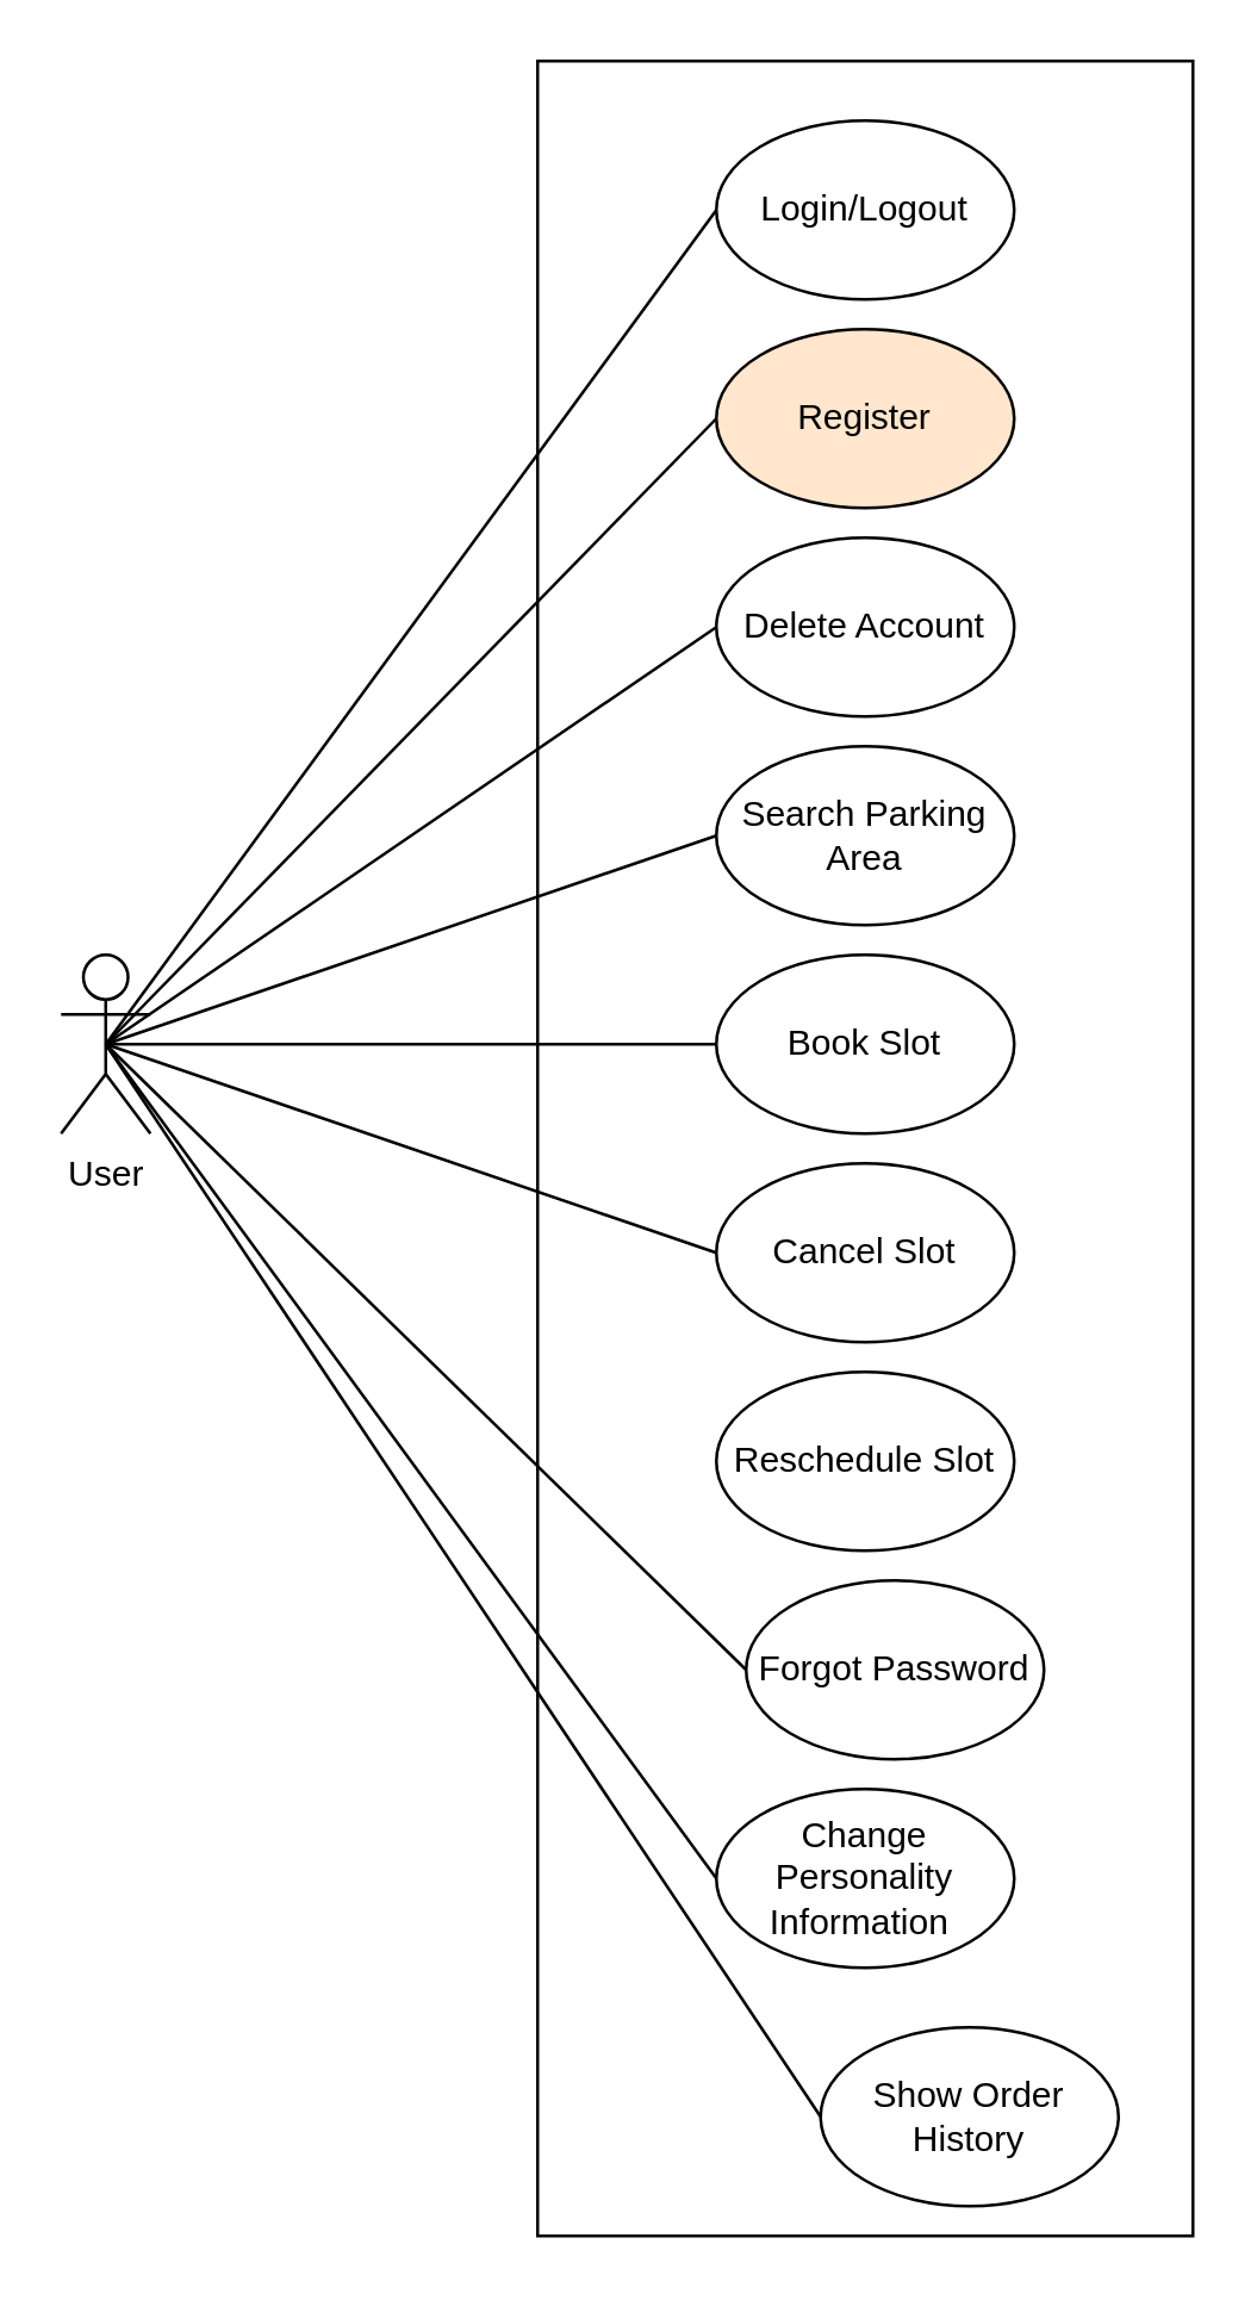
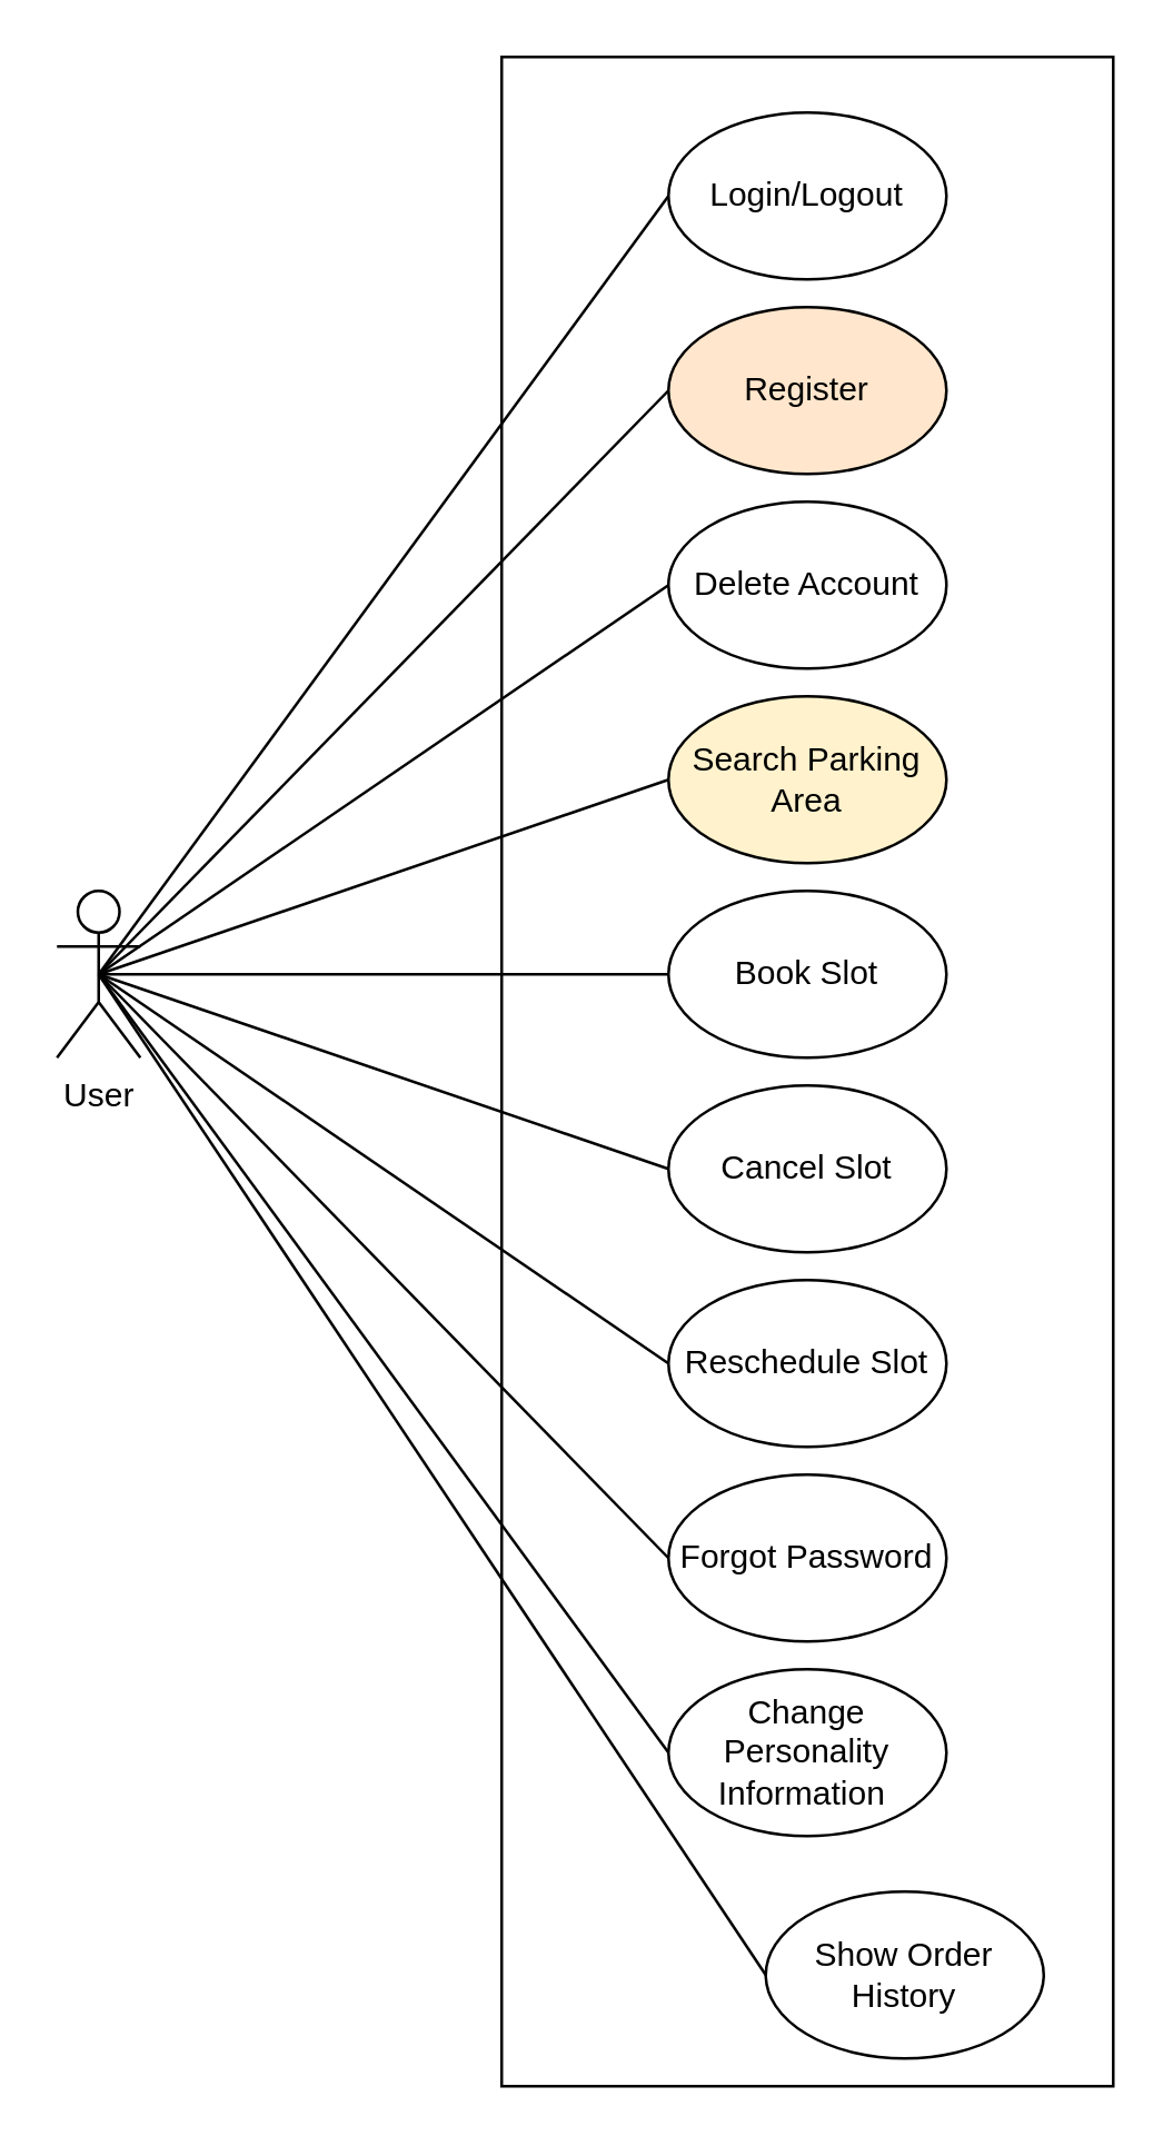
  <mxCell id="0" />
  <mxCell id="1" parent="0" />
  <mxCell id="2" value="" style="verticalLabelPosition=bottom;verticalAlign=top;html=1;shape=mxgraph.basic.rect;fillColor2=none;strokeWidth=1;size=20;indent=5;fillColor=none;" vertex="1" parent="1"><mxGeometry x="180" y="20" width="220" height="730" as="geometry" /></mxCell>
  <mxCell id="3" value="User" style="shape=umlActor;verticalLabelPosition=bottom;verticalAlign=top;html=1;outlineConnect=0;" parent="1" vertex="1"><mxGeometry x="20" y="320" width="30" height="60" as="geometry" /></mxCell>
  <mxCell id="4" value="Login/Logout" style="ellipse;whiteSpace=wrap;html=1;strokeOpacity=100;" parent="1" vertex="1"><mxGeometry x="240" y="40" width="100" height="60" as="geometry" /></mxCell>
  <mxCell id="5" value="Register" style="ellipse;whiteSpace=wrap;html=1;strokeOpacity=100;fillColor=#ffe6cc;" parent="1" vertex="1"><mxGeometry x="240" y="110" width="100" height="60" as="geometry" /></mxCell>
  <mxCell id="6" value="Delete Account" style="ellipse;whiteSpace=wrap;html=1;strokeOpacity=100;" parent="1" vertex="1"><mxGeometry x="240" y="180" width="100" height="60" as="geometry" /></mxCell>
- <mxCell id="7" value="Search Parking Area" style="ellipse;whiteSpace=wrap;html=1;strokeOpacity=100;" parent="1" vertex="1"><mxGeometry x="240" y="250" width="100" height="60" as="geometry" /></mxCell>
+ <mxCell id="7" value="Search Parking Area" style="ellipse;whiteSpace=wrap;html=1;strokeOpacity=100;fillColor=#fff2cc;" parent="1" vertex="1"><mxGeometry x="240" y="250" width="100" height="60" as="geometry" /></mxCell>
  <mxCell id="8" value="Book Slot" style="ellipse;whiteSpace=wrap;html=1;strokeOpacity=100;" parent="1" vertex="1"><mxGeometry x="240" y="320" width="100" height="60" as="geometry" /></mxCell>
  <mxCell id="9" value="Cancel Slot" style="ellipse;whiteSpace=wrap;html=1;strokeOpacity=100;" parent="1" vertex="1"><mxGeometry x="240" y="390" width="100" height="60" as="geometry" /></mxCell>
  <mxCell id="10" value="Reschedule Slot" style="ellipse;whiteSpace=wrap;html=1;strokeOpacity=100;" parent="1" vertex="1"><mxGeometry x="240" y="460" width="100" height="60" as="geometry" /></mxCell>
- <mxCell id="11" value="Forgot Password" style="ellipse;whiteSpace=wrap;html=1;strokeOpacity=100;" parent="1" vertex="1"><mxGeometry x="250" y="530" width="100" height="60" as="geometry" /></mxCell>
+ <mxCell id="11" value="Forgot Password" style="ellipse;whiteSpace=wrap;html=1;strokeOpacity=100;" parent="1" vertex="1"><mxGeometry x="240" y="530" width="100" height="60" as="geometry" /></mxCell>
  <mxCell id="12" value="Change Personality Information&amp;nbsp;" style="ellipse;whiteSpace=wrap;html=1;strokeOpacity=100;" parent="1" vertex="1"><mxGeometry x="240" y="600" width="100" height="60" as="geometry" /></mxCell>
  <mxCell id="13" value="Show Order History" style="ellipse;whiteSpace=wrap;html=1;strokeOpacity=100;" parent="1" vertex="1"><mxGeometry x="275" y="680" width="100" height="60" as="geometry" /></mxCell>
  <mxCell id="14" value="" style="endArrow=none;html=1;rounded=0;exitX=0.5;exitY=0.5;exitDx=0;exitDy=0;exitPerimeter=0;entryX=0;entryY=0.5;entryDx=0;entryDy=0;" parent="1" source="3" target="4" edge="1"><mxGeometry width="50" height="50" relative="1" as="geometry"><mxPoint x="320" y="390" as="sourcePoint" /><mxPoint x="370" y="340" as="targetPoint" /></mxGeometry></mxCell>
  <mxCell id="15" value="" style="endArrow=none;html=1;rounded=0;entryX=0;entryY=0.5;entryDx=0;entryDy=0;exitX=0.5;exitY=0.5;exitDx=0;exitDy=0;exitPerimeter=0;" parent="1" source="3" target="5" edge="1"><mxGeometry width="50" height="50" relative="1" as="geometry"><mxPoint x="40" y="350" as="sourcePoint" /><mxPoint x="370" y="340" as="targetPoint" /></mxGeometry></mxCell>
  <mxCell id="16" value="" style="endArrow=none;html=1;rounded=0;entryX=0;entryY=0.5;entryDx=0;entryDy=0;exitX=0.5;exitY=0.5;exitDx=0;exitDy=0;exitPerimeter=0;" parent="1" source="3" target="6" edge="1"><mxGeometry width="50" height="50" relative="1" as="geometry"><mxPoint x="320" y="390" as="sourcePoint" /><mxPoint x="370" y="340" as="targetPoint" /></mxGeometry></mxCell>
  <mxCell id="17" value="" style="endArrow=none;html=1;rounded=0;entryX=0;entryY=0.5;entryDx=0;entryDy=0;exitX=0.5;exitY=0.5;exitDx=0;exitDy=0;exitPerimeter=0;" parent="1" source="3" target="7" edge="1"><mxGeometry width="50" height="50" relative="1" as="geometry"><mxPoint x="320" y="390" as="sourcePoint" /><mxPoint x="370" y="340" as="targetPoint" /></mxGeometry></mxCell>
  <mxCell id="18" value="" style="endArrow=none;html=1;rounded=0;entryX=0;entryY=0.5;entryDx=0;entryDy=0;exitX=0.5;exitY=0.5;exitDx=0;exitDy=0;exitPerimeter=0;" parent="1" source="3" target="8" edge="1"><mxGeometry width="50" height="50" relative="1" as="geometry"><mxPoint x="40" y="350" as="sourcePoint" /><mxPoint x="370" y="340" as="targetPoint" /></mxGeometry></mxCell>
  <mxCell id="19" value="" style="endArrow=none;html=1;rounded=0;entryX=0;entryY=0.5;entryDx=0;entryDy=0;exitX=0.5;exitY=0.5;exitDx=0;exitDy=0;exitPerimeter=0;" parent="1" source="3" target="9" edge="1"><mxGeometry width="50" height="50" relative="1" as="geometry"><mxPoint x="40" y="350" as="sourcePoint" /><mxPoint x="370" y="340" as="targetPoint" /></mxGeometry></mxCell>
+ <mxCell id="20" value="" style="endArrow=none;html=1;rounded=0;exitX=0.5;exitY=0.5;exitDx=0;exitDy=0;exitPerimeter=0;entryX=0;entryY=0.5;entryDx=0;entryDy=0;" parent="1" source="3" target="10" edge="1"><mxGeometry width="50" height="50" relative="1" as="geometry"><mxPoint x="320" y="480" as="sourcePoint" /><mxPoint x="370" y="430" as="targetPoint" /></mxGeometry></mxCell>
  <mxCell id="21" value="" style="endArrow=none;html=1;rounded=0;exitX=0.5;exitY=0.5;exitDx=0;exitDy=0;exitPerimeter=0;entryX=0;entryY=0.5;entryDx=0;entryDy=0;" parent="1" source="3" target="11" edge="1"><mxGeometry width="50" height="50" relative="1" as="geometry"><mxPoint x="320" y="480" as="sourcePoint" /><mxPoint x="370" y="430" as="targetPoint" /></mxGeometry></mxCell>
  <mxCell id="22" value="" style="endArrow=none;html=1;rounded=0;exitX=0;exitY=0.5;exitDx=0;exitDy=0;entryX=0.5;entryY=0.5;entryDx=0;entryDy=0;entryPerimeter=0;" parent="1" source="12" target="3" edge="1"><mxGeometry width="50" height="50" relative="1" as="geometry"><mxPoint x="320" y="600" as="sourcePoint" /><mxPoint x="370" y="550" as="targetPoint" /></mxGeometry></mxCell>
  <mxCell id="23" value="" style="endArrow=none;html=1;rounded=0;exitX=0.5;exitY=0.5;exitDx=0;exitDy=0;exitPerimeter=0;entryX=0;entryY=0.5;entryDx=0;entryDy=0;" parent="1" source="3" target="13" edge="1"><mxGeometry width="50" height="50" relative="1" as="geometry"><mxPoint x="320" y="540" as="sourcePoint" /><mxPoint x="370" y="490" as="targetPoint" /></mxGeometry></mxCell>
